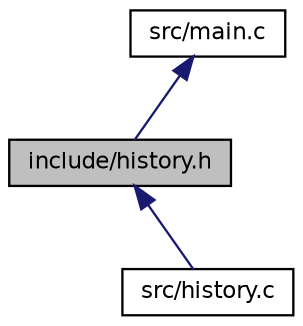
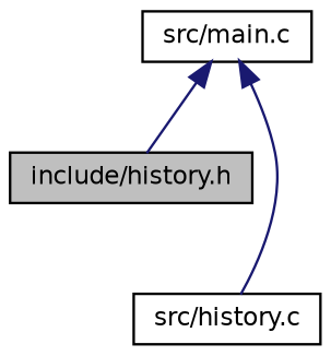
  digraph {
    node [color=black fillcolor=white fontname=Helvetica fontsize=10 shape=record style=filled]
    edge [color=midnightblue dir=back fontname=Helvetica fontsize=10 labelfontname=Helvetica labelfontsize=10 style=solid]
    n1 [fillcolor=grey75 fontcolor=black height=0.2 label="include/history.h" width=0.4]
    n2 [height=0.2 label="src/history.c" width=0.4]
    n3 [height=0.2 label="src/main.c" width=0.4]
-   n1 -> n2
+   n3 -> n2
    n3 -> n1
  }
